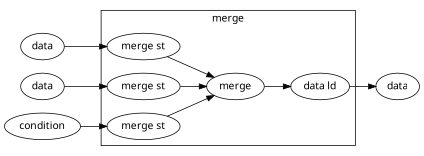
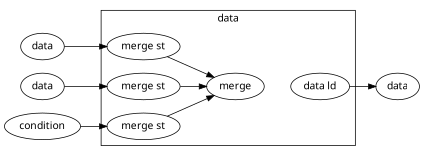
  digraph {
    fontname="Noto Sans"
    rankdir=LR
    node [fontname="Noto Sans"]
    edge [fontname="Noto Sans"]
    n1 [label="merge st"]
    n2 [label=merge]
    n3 [label="merge st"]
    n4 [label="merge st"]
    n5 [label="data ld"]
    n6 [label=data shape=ellipse]
    n7 [label=data shape=ellipse taillabel=1]
    n8 [label=data shape=ellipse taillabel=2]
    n9 [label=condition shape=ellipse]
    subgraph cluster_1 {
-     label=merge
+     label=data
      n1
      n2
      n3
      n4
      n5
    }
    n1 -> n2
-   n2 -> n5
    n3 -> n2
    n4 -> n2
    n5 -> n6
    n7 -> n1
    n8 -> n3
    n9 -> n4
  }
